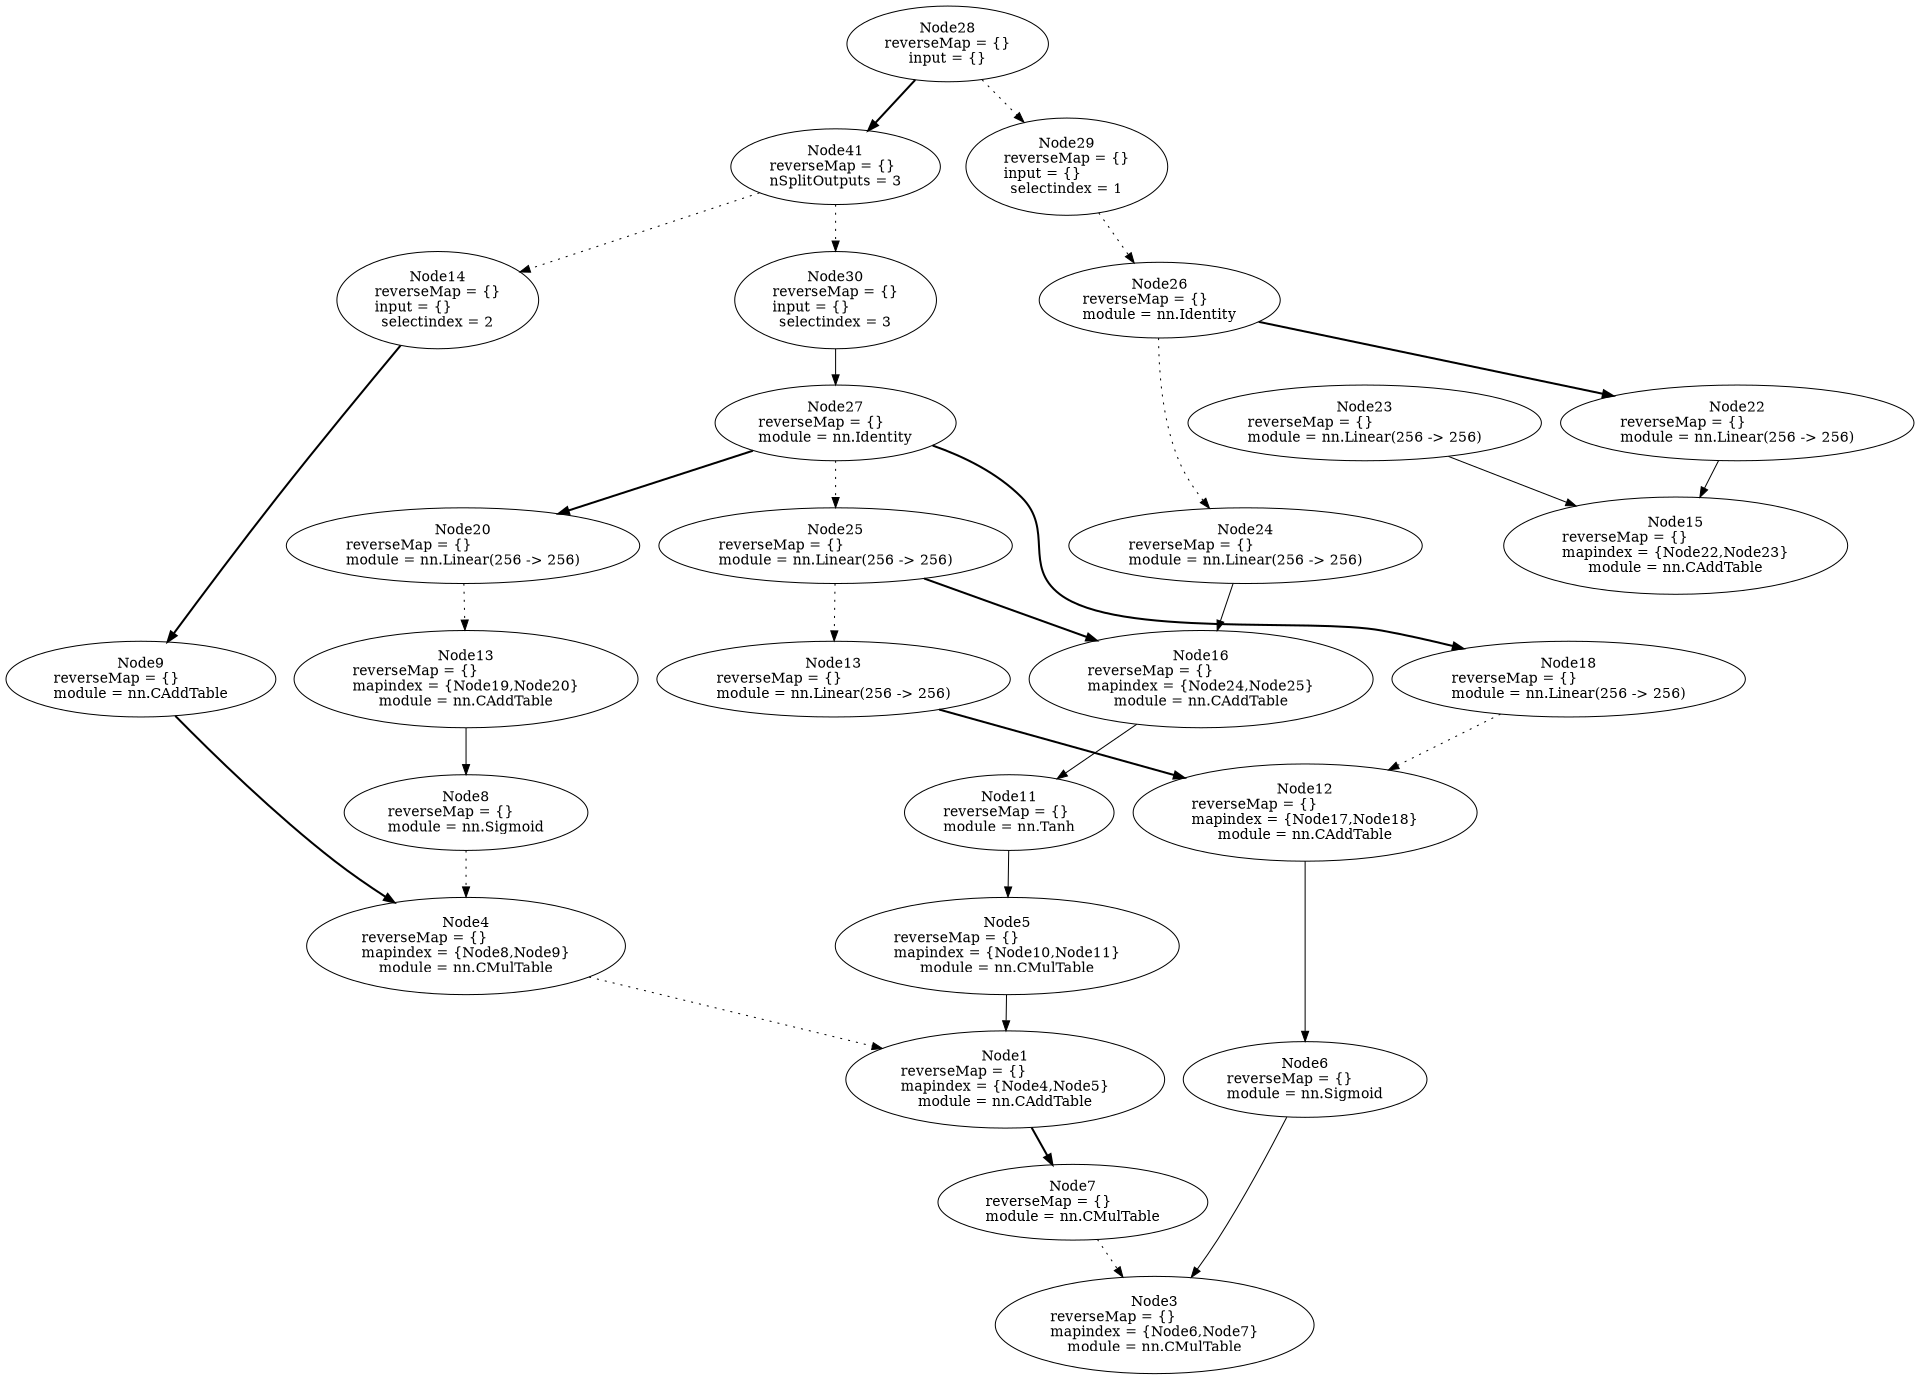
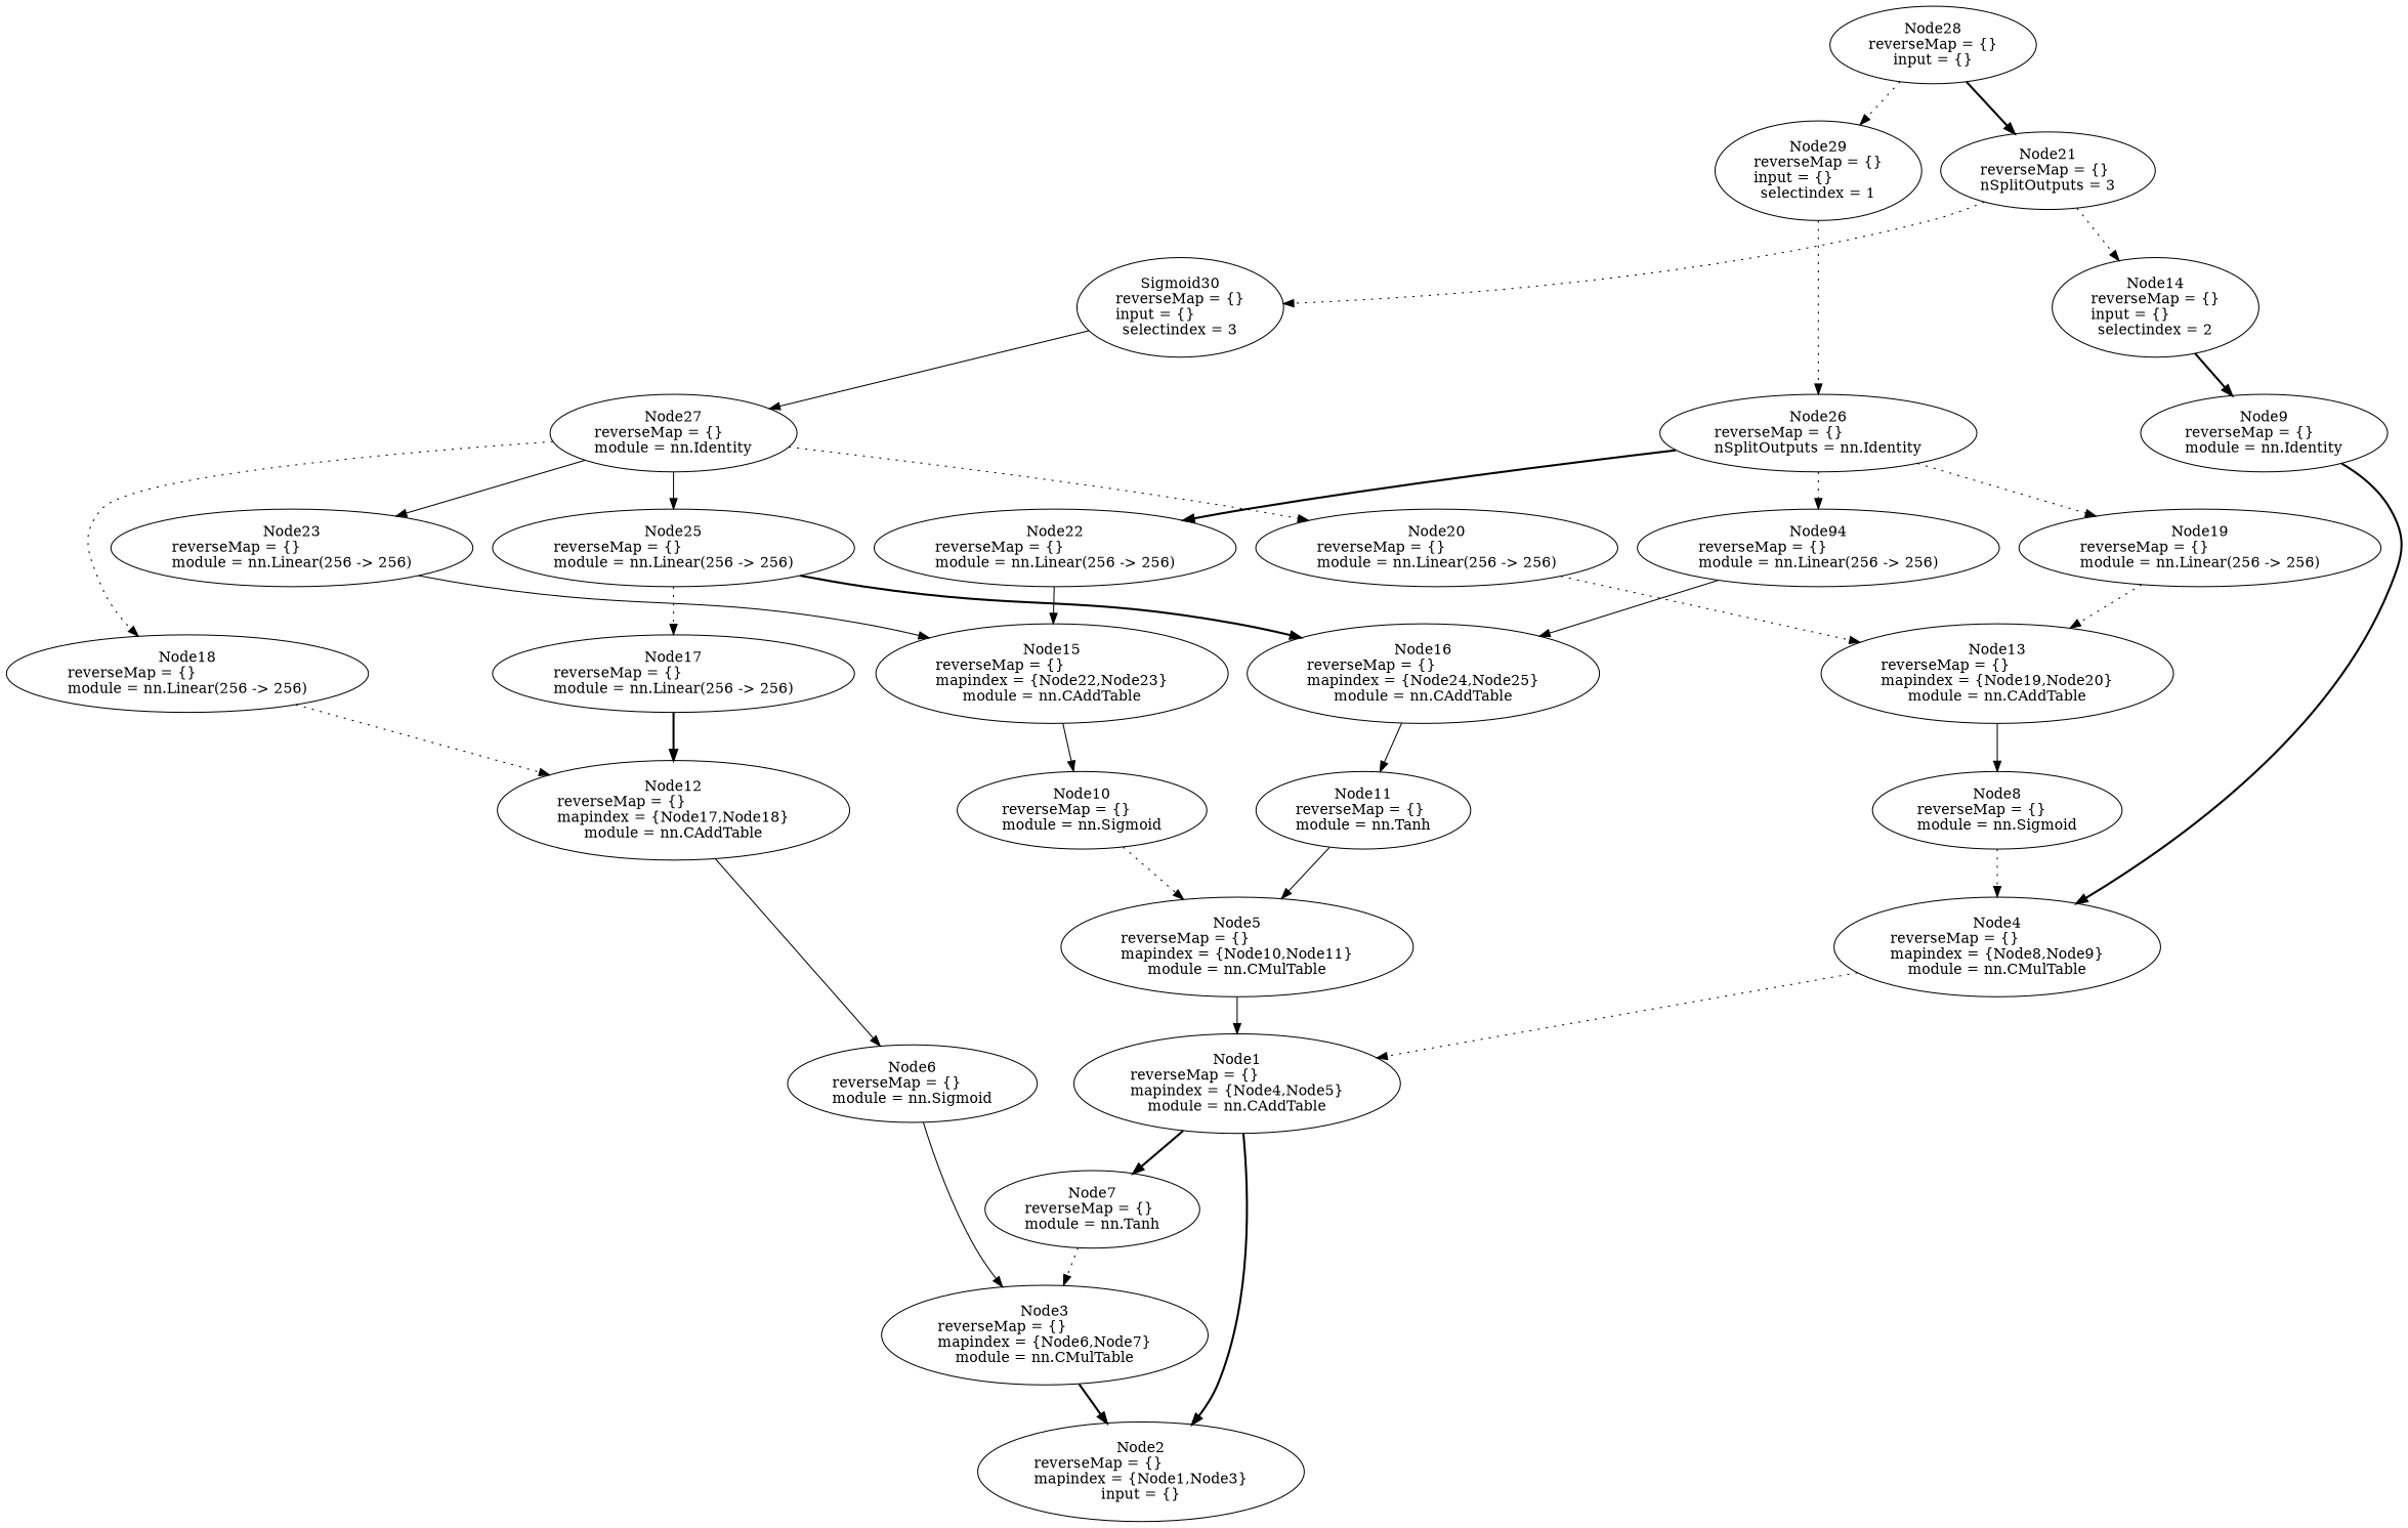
  digraph {
    fontname="DejaVu Serif"
    node [fontname="DejaVu Serif" shape=oval]
    edge [fontname="DejaVu Serif" style=dotted]
    n1 [height=1.3356 label="Node1\nreverseMap = {}\lmapindex = {Node4,Node5}\lmodule = nn.CAddTable" width=3.4507]
-   n3 [height=1.041 label="Node7\nreverseMap = {}\lmodule = nn.CMulTable" width=2.3354]
+   n2 [height=1.3356 label="Node2\nreverseMap = {}\lmapindex = {Node1,Node3}\linput = {}" width=3.4507]
+   n3 [height=1.041 label="Node7\nreverseMap = {}\lmodule = nn.Tanh" width=2.3354]
    n4 [height=1.3356 label="Node3\nreverseMap = {}\lmapindex = {Node6,Node7}\lmodule = nn.CMulTable" width=3.4507]
    n5 [height=1.3356 label="Node4\nreverseMap = {}\lmapindex = {Node8,Node9}\lmodule = nn.CMulTable" width=3.4507]
    n6 [height=1.3356 label="Node5\nreverseMap = {}\lmapindex = {Node10,Node11}\lmodule = nn.CMulTable" width=3.7034]
    n7 [height=1.041 label="Node6\nreverseMap = {}\lmodule = nn.Sigmoid" width=2.6788]
    n8 [height=1.041 label="Node8\nreverseMap = {}\lmodule = nn.Sigmoid" width=2.6788]
-   n9 [height=1.041 label="Node9\nreverseMap = {}\lmodule = nn.CAddTable" width=2.6117]
+   n9 [height=1.041 label="Node9\nreverseMap = {}\lmodule = nn.Identity" width=2.6117]
+   n10 [height=1.041 label="Node10\nreverseMap = {}\lmodule = nn.Sigmoid" width=2.6788]
    n11 [height=1.041 label="Node11\nreverseMap = {}\lmodule = nn.Tanh" width=2.3354]
    n12 [height=1.3356 label="Node12\nreverseMap = {}\lmapindex = {Node17,Node18}\lmodule = nn.CAddTable" width=3.7034]
    n13 [height=1.3356 label="Node13\nreverseMap = {}\lmapindex = {Node19,Node20}\lmodule = nn.CAddTable" width=3.7034]
    n14 [height=1.3356 label="Node14\nreverseMap = {}\linput = {}\lselectindex = 2" width=2.1497]
    n15 [height=1.3356 label="Node15\nreverseMap = {}\lmapindex = {Node22,Node23}\lmodule = nn.CAddTable" width=3.7034]
    n16 [height=1.3356 label="Node16\nreverseMap = {}\lmapindex = {Node24,Node25}\lmodule = nn.CAddTable" width=3.7034]
-   n17 [height=1.041 label="Node13\nreverseMap = {}\lmodule = nn.Linear(256 -> 256)" width=3.8416]
+   n17 [height=1.041 label="Node17\nreverseMap = {}\lmodule = nn.Linear(256 -> 256)" width=3.8416]
    n18 [height=1.041 label="Node18\nreverseMap = {}\lmodule = nn.Linear(256 -> 256)" width=3.8416]
+   n19 [height=1.041 label="Node19\nreverseMap = {}\lmodule = nn.Linear(256 -> 256)" width=3.8416]
    n20 [height=1.041 label="Node20\nreverseMap = {}\lmodule = nn.Linear(256 -> 256)" width=3.8416]
-   n21 [height=1.041 label="Node41\nreverseMap = {}\lnSplitOutputs = 3" width=2.2307]
-   n22 [height=1.3356 label="Node30\nreverseMap = {}\linput = {}\lselectindex = 3" width=2.1497]
+   n21 [height=1.041 label="Node21\nreverseMap = {}\lnSplitOutputs = 3" width=2.2307]
+   n22 [height=1.3356 label="Sigmoid30\nreverseMap = {}\linput = {}\lselectindex = 3" width=2.1497]
    n23 [height=1.3356 label="Node29\nreverseMap = {}\linput = {}\lselectindex = 1" width=2.1497]
-   n24 [height=1.041 label="Node26\nreverseMap = {}\lmodule = nn.Identity" width=2.6117]
+   n24 [height=1.041 label="Node26\nreverseMap = {}\lnSplitOutputs = nn.Identity" width=2.6117]
    n25 [height=1.041 label="Node27\nreverseMap = {}\lmodule = nn.Identity" width=2.6117]
    n26 [height=1.041 label="Node22\nreverseMap = {}\lmodule = nn.Linear(256 -> 256)" width=3.8416]
-   n27 [height=1.041 label="Node24\nreverseMap = {}\lmodule = nn.Linear(256 -> 256)" width=3.8416]
+   n27 [height=1.041 label="Node94\nreverseMap = {}\lmodule = nn.Linear(256 -> 256)" width=3.8416]
    n28 [height=1.041 label="Node23\nreverseMap = {}\lmodule = nn.Linear(256 -> 256)" width=3.8416]
    n29 [height=1.041 label="Node25\nreverseMap = {}\lmodule = nn.Linear(256 -> 256)" width=3.8416]
    n30 [height=1.041 label="Node28\nreverseMap = {}\linput = {}" width=2.1497]
+   n1 -> n2 [style=bold]
    n1 -> n3 [style=bold]
    n3 -> n4
+   n4 -> n2 [style=bold]
    n5 -> n1
    n6 -> n1 [style=solid]
    n7 -> n4 [style=solid]
    n8 -> n5
    n9 -> n5 [style=bold]
+   n10 -> n6
    n11 -> n6 [style=solid]
    n12 -> n7 [style=solid]
    n13 -> n8 [style=solid]
    n14 -> n9 [style=bold]
+   n15 -> n10 [style=solid]
    n16 -> n11 [style=solid]
    n17 -> n12 [style=bold]
    n18 -> n12
+   n19 -> n13
    n20 -> n13
    n21 -> n14
    n21 -> n22
    n22 -> n25 [style=solid]
    n23 -> n24
+   n24 -> n19
    n24 -> n26 [style=bold]
    n24 -> n27
-   n25 -> n18 [style=bold]
-   n25 -> n20 [style=bold]
-   n25 -> n29
+   n25 -> n18
+   n25 -> n20
+   n25 -> n28 [style=solid]
+   n25 -> n29 [style=solid]
    n26 -> n15 [style=solid]
    n27 -> n16 [style=solid]
    n28 -> n15 [style=solid]
    n29 -> n16 [style=bold]
    n29 -> n17
    n30 -> n21 [style=bold]
    n30 -> n23
  }
